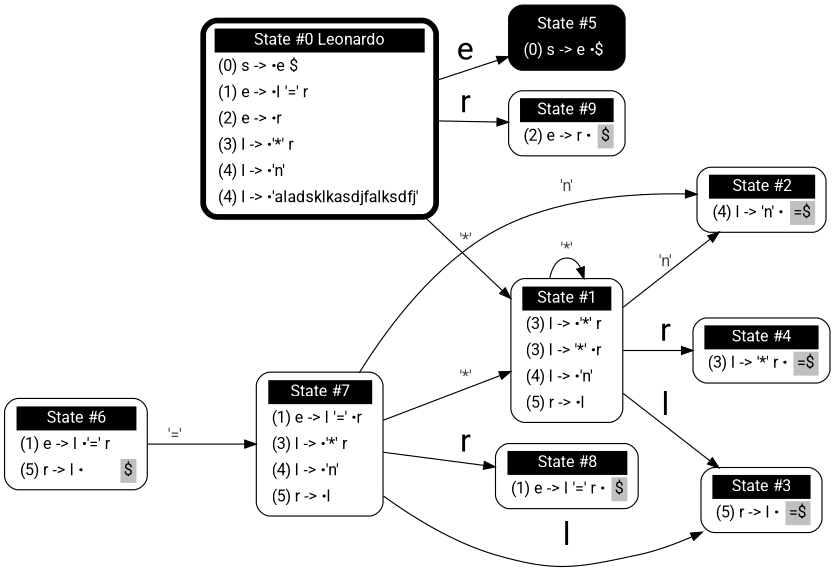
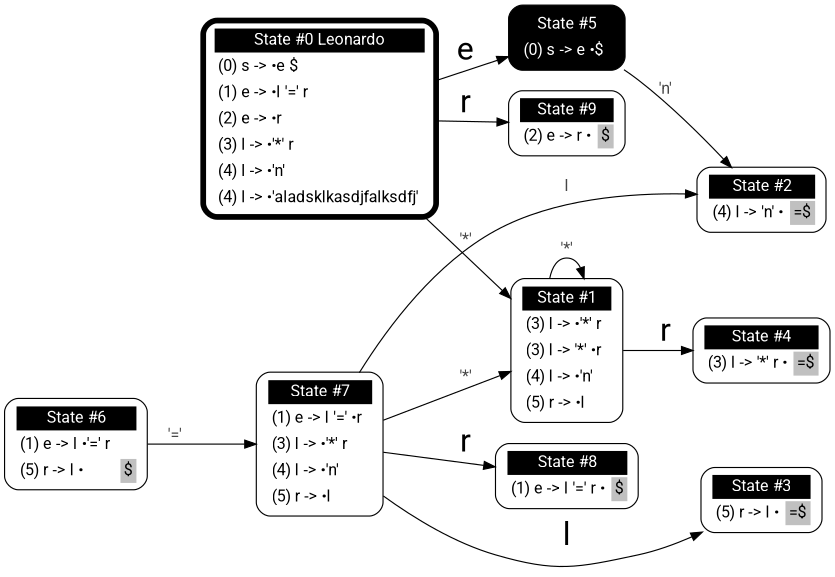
  digraph {
    fontname=Roboto
    fontsize=30
    labelloc=t
    rankdir=LR
    splines=true
    node [fillcolor=white fontname=Roboto penwidth=1 shape=Mrecord style=filled]
    edge [fontcolor=grey28 fontname=Roboto fontsize=14 penwidth=1]
    n1 [label=<   <table border="0" cellborder="0" cellpadding="3" bgcolor="white">   <tr><td bgcolor="black" align="center" colspan="2"><font color="white">State #0 Leonardo</font></td></tr>   <tr><td align="left" port="r0">&#40;0&#41; s -&gt; &bull;e $ </td></tr>   <tr><td align="left" port="r1">&#40;1&#41; e -&gt; &bull;l '=' r </td></tr>   <tr><td align="left" port="r2">&#40;2&#41; e -&gt; &bull;r </td></tr>   <tr><td align="left" port="r3">&#40;3&#41; l -&gt; &bull;'*' r </td></tr>   <tr><td align="left" port="r4">&#40;4&#41; l -&gt; &bull;'n' </td></tr>   <tr><td align="left" port="r5">&#40;4&#41; l -&gt; &bull;'aladsklkasdjfalksdfj'</td></tr>   </table>   > penwidth=5 style="filled, bold"]
    n2 [label=<   <table border="0" cellborder="0" cellpadding="3" bgcolor="white">   <tr><td bgcolor="black" align="center" colspan="2"><font color="white">State #1</font></td></tr>   <tr><td align="left" port="r3">&#40;3&#41; l -&gt; &bull;'*' r </td></tr>   <tr><td align="left" port="r3">&#40;3&#41; l -&gt; '*' &bull;r </td></tr>   <tr><td align="left" port="r4">&#40;4&#41; l -&gt; &bull;'n' </td></tr>   <tr><td align="left" port="r5">&#40;5&#41; r -&gt; &bull;l </td></tr>   </table>   >]
    n3 [fillcolor=black label=<<table border="0" cellborder="0" cellpadding="3" bgcolor="black"><tr><td bgcolor="black" align="center" colspan="2"><font color="white">State #5</font></td></tr><tr><td align="left" port="r0"><font color="white">&#40;0&#41; s -&gt; e &bull;$ </font></td></tr></table>>]
    n4 [label=<<table border="0" cellborder="0" cellpadding="3" bgcolor="white"><tr><td bgcolor="black" align="center" colspan="2"><font color="white">State #9</font></td></tr><tr><td align="left" port="r2">&#40;2&#41; e -&gt; r &bull;</td><td bgcolor="grey" align="right">$</td></tr></table>>]
    n5 [label=<   <table border="0" cellborder="0" cellpadding="3" bgcolor="white">   <tr><td bgcolor="black" align="center" colspan="2"><font color="white">State #2</font></td></tr>   <tr><td align="left" port="r4">&#40;4&#41; l -&gt; 'n' &bull;</td><td bgcolor="grey" align="right">=$</td></tr>   </table>   >]
    n6 [label=<<table border="0" cellborder="0" cellpadding="3" bgcolor="white"><tr><td bgcolor="black" align="center" colspan="2"><font color="white">State #3</font></td></tr><tr><td align="left" port="r5">&#40;5&#41; r -&gt; l &bull;</td><td bgcolor="grey" align="right">=$</td></tr></table>>]
    n7 [label=<<table border="0" cellborder="0" cellpadding="3" bgcolor="white"><tr><td bgcolor="black" align="center" colspan="2"><font color="white">State #4</font></td></tr><tr><td align="left" port="r3">&#40;3&#41; l -&gt; '*' r &bull;</td><td bgcolor="grey" align="right">=$</td></tr></table>>]
    n8 [label=<<table border="0" cellborder="0" cellpadding="3" bgcolor="white"><tr><td bgcolor="black" align="center" colspan="2"><font color="white">State #6</font></td></tr><tr><td align="left" port="r1">&#40;1&#41; e -&gt; l &bull;'=' r </td></tr><tr><td align="left" port="r5">&#40;5&#41; r -&gt; l &bull;</td><td bgcolor="grey" align="right">$</td></tr></table>>]
    n9 [label=<<table border="0" cellborder="0" cellpadding="3" bgcolor="white"><tr><td bgcolor="black" align="center" colspan="2"><font color="white">State #7</font></td></tr><tr><td align="left" port="r1">&#40;1&#41; e -&gt; l '=' &bull;r </td></tr><tr><td align="left" port="r3">&#40;3&#41; l -&gt; &bull;'*' r </td></tr><tr><td align="left" port="r4">&#40;4&#41; l -&gt; &bull;'n' </td></tr><tr><td align="left" port="r5">&#40;5&#41; r -&gt; &bull;l </td></tr></table>>]
    n10 [label=<<table border="0" cellborder="0" cellpadding="3" bgcolor="white"><tr><td bgcolor="black" align="center" colspan="2"><font color="white">State #8</font></td></tr><tr><td align="left" port="r1">&#40;1&#41; e -&gt; l '=' r &bull;</td><td bgcolor="grey" align="right">$</td></tr></table>>]
    n1 -> n2 [label="'*'"]
    n1 -> n3 [fontcolor=black fontsize=28 label=e]
    n1 -> n4 [fontcolor=black fontsize=28 label=r]
    n2 -> n2 [label="'*'"]
-   n2 -> n5 [label="'n'"]
-   n2 -> n6 [fontcolor=black fontsize=28 label=l]
+   n3 -> n5 [label="'n'"]
    n2 -> n7 [fontcolor=black fontsize=28 label=r]
    n8 -> n9 [label="'='"]
    n9 -> n2 [label="'*'"]
-   n9 -> n5 [label="'n'"]
+   n9 -> n5 [label=l]
    n9 -> n6 [fontcolor=black fontsize=28 label=l]
    n9 -> n10 [fontcolor=black fontsize=28 label=r]
  }
